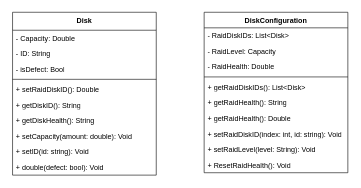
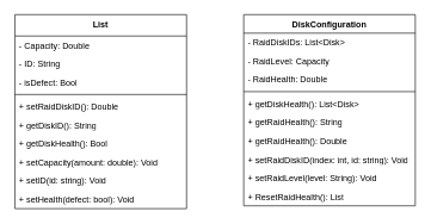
  <mxCell id="0" />
  <mxCell id="1" parent="0" />
- <mxCell id="2" value="Disk" style="swimlane;fontStyle=1;align=center;verticalAlign=top;childLayout=stackLayout;horizontal=1;startSize=30;horizontalStack=0;resizeParent=1;resizeParentMax=0;resizeLast=0;collapsible=1;marginBottom=0;whiteSpace=wrap;html=1;" vertex="1" parent="1"><mxGeometry x="20" y="20" width="240" height="272" as="geometry"><mxRectangle x="40" y="40" width="70" height="30" as="alternateBounds" /></mxGeometry></mxCell>
+ <mxCell id="2" value="List" style="swimlane;fontStyle=1;align=center;verticalAlign=top;childLayout=stackLayout;horizontal=1;startSize=30;horizontalStack=0;resizeParent=1;resizeParentMax=0;resizeLast=0;collapsible=1;marginBottom=0;whiteSpace=wrap;html=1;" vertex="1" parent="1"><mxGeometry x="20" y="20" width="240" height="272" as="geometry"><mxRectangle x="40" y="40" width="70" height="30" as="alternateBounds" /></mxGeometry></mxCell>
  <mxCell id="3" value="- Capacity: Double&lt;div&gt;&lt;br&gt;&lt;/div&gt;" style="text;strokeColor=none;fillColor=none;align=left;verticalAlign=top;spacingLeft=4;spacingRight=4;overflow=hidden;rotatable=0;points=[[0,0.5],[1,0.5]];portConstraint=eastwest;whiteSpace=wrap;html=1;" vertex="1" parent="2"><mxGeometry y="30" width="240" height="26" as="geometry" /></mxCell>
  <mxCell id="4" value="- ID: String&lt;div&gt;&lt;br&gt;&lt;/div&gt;" style="text;strokeColor=none;fillColor=none;align=left;verticalAlign=top;spacingLeft=4;spacingRight=4;overflow=hidden;rotatable=0;points=[[0,0.5],[1,0.5]];portConstraint=eastwest;whiteSpace=wrap;html=1;" vertex="1" parent="2"><mxGeometry y="56" width="240" height="26" as="geometry" /></mxCell>
  <mxCell id="5" value="- isDefect: Bool" style="text;strokeColor=none;fillColor=none;align=left;verticalAlign=top;spacingLeft=4;spacingRight=4;overflow=hidden;rotatable=0;points=[[0,0.5],[1,0.5]];portConstraint=eastwest;whiteSpace=wrap;html=1;" vertex="1" parent="2"><mxGeometry y="82" width="240" height="26" as="geometry" /></mxCell>
  <mxCell id="6" value="" style="line;strokeWidth=1;fillColor=none;align=left;verticalAlign=middle;spacingTop=-1;spacingLeft=3;spacingRight=3;rotatable=0;labelPosition=right;points=[];portConstraint=eastwest;strokeColor=inherit;" vertex="1" parent="2"><mxGeometry y="108" width="240" height="8" as="geometry" /></mxCell>
  <mxCell id="7" value="+ setRaidDiskID(): Double" style="text;strokeColor=none;fillColor=none;align=left;verticalAlign=top;spacingLeft=4;spacingRight=4;overflow=hidden;rotatable=0;points=[[0,0.5],[1,0.5]];portConstraint=eastwest;whiteSpace=wrap;html=1;" vertex="1" parent="2"><mxGeometry y="116" width="240" height="26" as="geometry" /></mxCell>
  <mxCell id="8" value="+ getDiskID(): String" style="text;strokeColor=none;fillColor=none;align=left;verticalAlign=top;spacingLeft=4;spacingRight=4;overflow=hidden;rotatable=0;points=[[0,0.5],[1,0.5]];portConstraint=eastwest;whiteSpace=wrap;html=1;" vertex="1" parent="2"><mxGeometry y="142" width="240" height="26" as="geometry" /></mxCell>
- <mxCell id="9" value="+ getDiskHealth(): String" style="text;strokeColor=none;fillColor=none;align=left;verticalAlign=top;spacingLeft=4;spacingRight=4;overflow=hidden;rotatable=0;points=[[0,0.5],[1,0.5]];portConstraint=eastwest;whiteSpace=wrap;html=1;" vertex="1" parent="2"><mxGeometry y="168" width="240" height="26" as="geometry" /></mxCell>
+ <mxCell id="9" value="+ getDiskHealth(): Bool" style="text;strokeColor=none;fillColor=none;align=left;verticalAlign=top;spacingLeft=4;spacingRight=4;overflow=hidden;rotatable=0;points=[[0,0.5],[1,0.5]];portConstraint=eastwest;whiteSpace=wrap;html=1;" vertex="1" parent="2"><mxGeometry y="168" width="240" height="26" as="geometry" /></mxCell>
  <mxCell id="10" value="+ setCapacity(amount: double): Void" style="text;strokeColor=none;fillColor=none;align=left;verticalAlign=top;spacingLeft=4;spacingRight=4;overflow=hidden;rotatable=0;points=[[0,0.5],[1,0.5]];portConstraint=eastwest;whiteSpace=wrap;html=1;" vertex="1" parent="2"><mxGeometry y="194" width="240" height="26" as="geometry" /></mxCell>
  <mxCell id="11" value="+ setID(id: string): Void" style="text;strokeColor=none;fillColor=none;align=left;verticalAlign=top;spacingLeft=4;spacingRight=4;overflow=hidden;rotatable=0;points=[[0,0.5],[1,0.5]];portConstraint=eastwest;whiteSpace=wrap;html=1;" vertex="1" parent="2"><mxGeometry y="220" width="240" height="26" as="geometry" /></mxCell>
- <mxCell id="12" value="+ double(defect: bool): Void" style="text;strokeColor=none;fillColor=none;align=left;verticalAlign=top;spacingLeft=4;spacingRight=4;overflow=hidden;rotatable=0;points=[[0,0.5],[1,0.5]];portConstraint=eastwest;whiteSpace=wrap;html=1;" vertex="1" parent="2"><mxGeometry y="246" width="240" height="26" as="geometry" /></mxCell>
+ <mxCell id="12" value="+ setHealth(defect: bool): Void" style="text;strokeColor=none;fillColor=none;align=left;verticalAlign=top;spacingLeft=4;spacingRight=4;overflow=hidden;rotatable=0;points=[[0,0.5],[1,0.5]];portConstraint=eastwest;whiteSpace=wrap;html=1;" vertex="1" parent="2"><mxGeometry y="246" width="240" height="26" as="geometry" /></mxCell>
  <mxCell id="13" value="DiskConfiguration" style="swimlane;fontStyle=1;align=center;verticalAlign=top;childLayout=stackLayout;horizontal=1;startSize=26;horizontalStack=0;resizeParent=1;resizeParentMax=0;resizeLast=0;collapsible=1;marginBottom=0;whiteSpace=wrap;html=1;" vertex="1" parent="1"><mxGeometry x="340" y="20" width="240" height="268" as="geometry" /></mxCell>
  <mxCell id="14" value="- RaidDiskIDs: List&amp;lt;Disk&amp;gt;" style="text;strokeColor=none;fillColor=none;align=left;verticalAlign=top;spacingLeft=4;spacingRight=4;overflow=hidden;rotatable=0;points=[[0,0.5],[1,0.5]];portConstraint=eastwest;whiteSpace=wrap;html=1;" vertex="1" parent="13"><mxGeometry y="26" width="240" height="26" as="geometry" /></mxCell>
  <mxCell id="15" value="- RaidLevel: Capacity" style="text;strokeColor=none;fillColor=none;align=left;verticalAlign=top;spacingLeft=4;spacingRight=4;overflow=hidden;rotatable=0;points=[[0,0.5],[1,0.5]];portConstraint=eastwest;whiteSpace=wrap;html=1;" vertex="1" parent="13"><mxGeometry y="52" width="240" height="26" as="geometry" /></mxCell>
  <mxCell id="16" value="- RaidHealth: Double" style="text;strokeColor=none;fillColor=none;align=left;verticalAlign=top;spacingLeft=4;spacingRight=4;overflow=hidden;rotatable=0;points=[[0,0.5],[1,0.5]];portConstraint=eastwest;whiteSpace=wrap;html=1;" vertex="1" parent="13"><mxGeometry y="78" width="240" height="26" as="geometry" /></mxCell>
  <mxCell id="17" value="" style="line;strokeWidth=1;fillColor=none;align=left;verticalAlign=middle;spacingTop=-1;spacingLeft=3;spacingRight=3;rotatable=0;labelPosition=right;points=[];portConstraint=eastwest;strokeColor=inherit;" vertex="1" parent="13"><mxGeometry y="104" width="240" height="8" as="geometry" /></mxCell>
- <mxCell id="18" value="+ getRaidDiskIDs(): List&amp;lt;Disk&amp;gt;" style="text;strokeColor=none;fillColor=none;align=left;verticalAlign=top;spacingLeft=4;spacingRight=4;overflow=hidden;rotatable=0;points=[[0,0.5],[1,0.5]];portConstraint=eastwest;whiteSpace=wrap;html=1;" vertex="1" parent="13"><mxGeometry y="112" width="240" height="26" as="geometry" /></mxCell>
+ <mxCell id="18" value="+ getDiskHealth(): List&amp;lt;Disk&amp;gt;" style="text;strokeColor=none;fillColor=none;align=left;verticalAlign=top;spacingLeft=4;spacingRight=4;overflow=hidden;rotatable=0;points=[[0,0.5],[1,0.5]];portConstraint=eastwest;whiteSpace=wrap;html=1;" vertex="1" parent="13"><mxGeometry y="112" width="240" height="26" as="geometry" /></mxCell>
  <mxCell id="19" value="+ getRaidHealth(): String" style="text;strokeColor=none;fillColor=none;align=left;verticalAlign=top;spacingLeft=4;spacingRight=4;overflow=hidden;rotatable=0;points=[[0,0.5],[1,0.5]];portConstraint=eastwest;whiteSpace=wrap;html=1;" vertex="1" parent="13"><mxGeometry y="138" width="240" height="26" as="geometry" /></mxCell>
  <mxCell id="20" value="+ getRaidHealth(): Double" style="text;strokeColor=none;fillColor=none;align=left;verticalAlign=top;spacingLeft=4;spacingRight=4;overflow=hidden;rotatable=0;points=[[0,0.5],[1,0.5]];portConstraint=eastwest;whiteSpace=wrap;html=1;" vertex="1" parent="13"><mxGeometry y="164" width="240" height="26" as="geometry" /></mxCell>
  <mxCell id="21" value="+ setRaidDiskID(index: int, id: string): Void" style="text;strokeColor=none;fillColor=none;align=left;verticalAlign=top;spacingLeft=4;spacingRight=4;overflow=hidden;rotatable=0;points=[[0,0.5],[1,0.5]];portConstraint=eastwest;whiteSpace=wrap;html=1;" vertex="1" parent="13"><mxGeometry y="190" width="240" height="26" as="geometry" /></mxCell>
  <mxCell id="22" value="+ setRaidLevel(level: String): Void" style="text;strokeColor=none;fillColor=none;align=left;verticalAlign=top;spacingLeft=4;spacingRight=4;overflow=hidden;rotatable=0;points=[[0,0.5],[1,0.5]];portConstraint=eastwest;whiteSpace=wrap;html=1;" vertex="1" parent="13"><mxGeometry y="216" width="240" height="26" as="geometry" /></mxCell>
- <mxCell id="23" value="+ ResetRaidHealth(): Void" style="text;strokeColor=none;fillColor=none;align=left;verticalAlign=top;spacingLeft=4;spacingRight=4;overflow=hidden;rotatable=0;points=[[0,0.5],[1,0.5]];portConstraint=eastwest;whiteSpace=wrap;html=1;" vertex="1" parent="13"><mxGeometry y="242" width="240" height="26" as="geometry" /></mxCell>
+ <mxCell id="23" value="+ ResetRaidHealth(): List" style="text;strokeColor=none;fillColor=none;align=left;verticalAlign=top;spacingLeft=4;spacingRight=4;overflow=hidden;rotatable=0;points=[[0,0.5],[1,0.5]];portConstraint=eastwest;whiteSpace=wrap;html=1;" vertex="1" parent="13"><mxGeometry y="242" width="240" height="26" as="geometry" /></mxCell>
